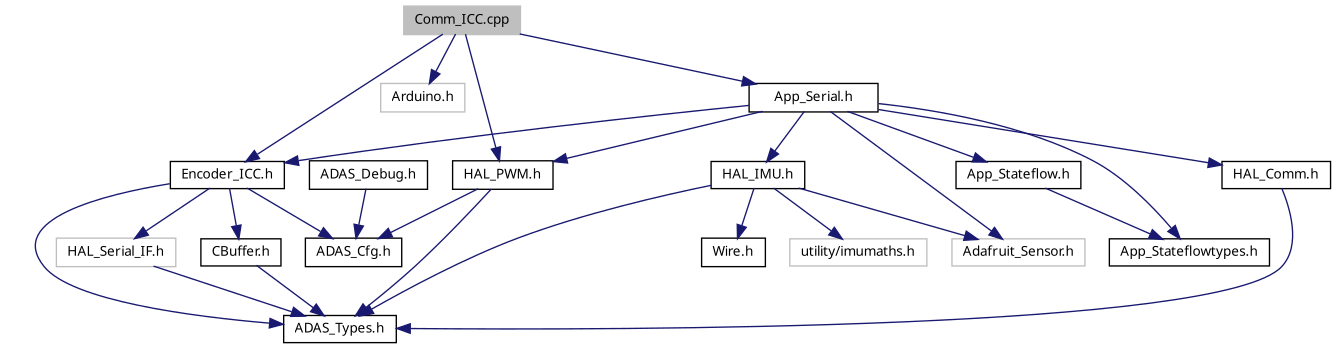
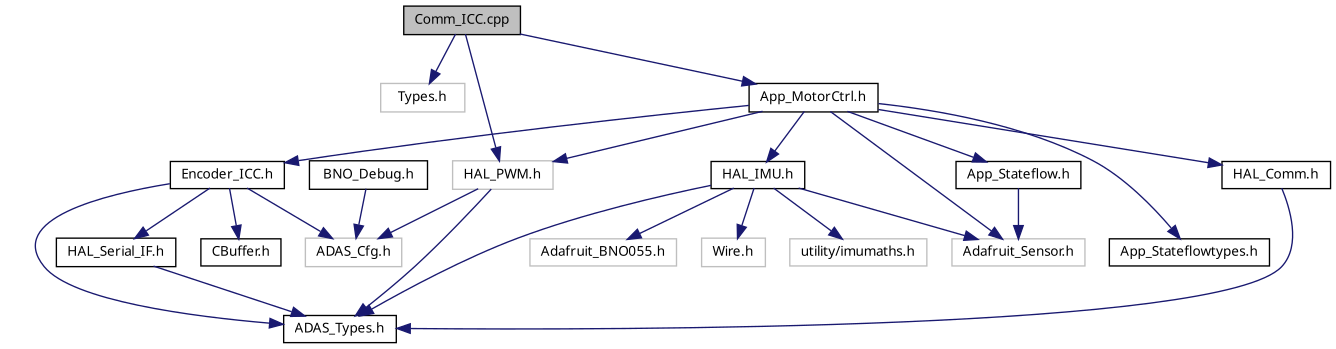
  digraph {
    fontname="Noto Sans"
    node [color=black fontname="Noto Sans" fontsize=10 shape=record]
    edge [color=midnightblue fontname="Noto Sans" fontsize=10 labelfontname=Helvetica labelfontsize=10 style=solid]
-   n1 [color=grey75 fillcolor=grey75 fontcolor=black height=0.2 label="Comm_ICC.cpp" style=filled width=0.4]
+   n1 [fillcolor=grey75 fontcolor=black height=0.2 label="Comm_ICC.cpp" style=filled width=0.4]
    n2 [height=0.2 label="Encoder_ICC.h" width=0.4]
-   n3 [color=grey75 height=0.2 label="Arduino.h" width=0.4]
-   n4 [height=0.2 label="App_Serial.h" width=0.4]
-   n5 [height=0.2 label="HAL_PWM.h" width=0.4]
-   n6 [height=0.2 label="ADAS_Debug.h" width=0.4]
-   n7 [height=0.2 label="ADAS_Cfg.h" width=0.4]
+   n3 [color=grey75 height=0.2 label="Types.h" width=0.4]
+   n4 [height=0.2 label="App_MotorCtrl.h" width=0.4]
+   n5 [color=grey75 height=0.2 label="HAL_PWM.h" width=0.4]
+   n6 [height=0.2 label="BNO_Debug.h" width=0.4]
+   n7 [color=grey75 height=0.2 label="ADAS_Cfg.h" width=0.4]
    n8 [height=0.2 label="ADAS_Types.h" width=0.4]
-   n9 [color=grey75 height=0.2 label="HAL_Serial_IF.h" width=0.4]
+   n9 [height=0.2 label="HAL_Serial_IF.h" width=0.4]
    n10 [height=0.2 label="CBuffer.h" width=0.4]
    n11 [height=0.2 label="HAL_IMU.h" width=0.4]
    n12 [height=0.2 label="App_Stateflow.h" width=0.4]
    n13 [height=0.2 label="App_Stateflowtypes.h" width=0.4]
    n14 [height=0.2 label="HAL_Comm.h" width=0.4]
    n15 [color=grey75 height=0.2 label="Adafruit_Sensor.h" width=0.4]
-   n17 [height=0.2 label="Wire.h" width=0.4]
+   n16 [color=grey75 height=0.2 label="Adafruit_BNO055.h" width=0.4]
+   n17 [color=grey75 height=0.2 label="Wire.h" width=0.4]
    n18 [color=grey75 height=0.2 label="utility/imumaths.h" width=0.4]
-   n1 -> n2
    n1 -> n3
    n1 -> n4
    n1 -> n5
    n2 -> n7
    n2 -> n8
    n2 -> n9
    n2 -> n10
    n4 -> n2
    n4 -> n5
    n4 -> n11
    n4 -> n12
    n4 -> n13
    n4 -> n14
    n4 -> n15
    n5 -> n7
    n5 -> n8
    n6 -> n7
    n9 -> n8
-   n10 -> n8
    n11 -> n8
    n11 -> n15
+   n11 -> n16
    n11 -> n17
    n11 -> n18
-   n12 -> n13
+   n12 -> n15
    n14 -> n8
  }
